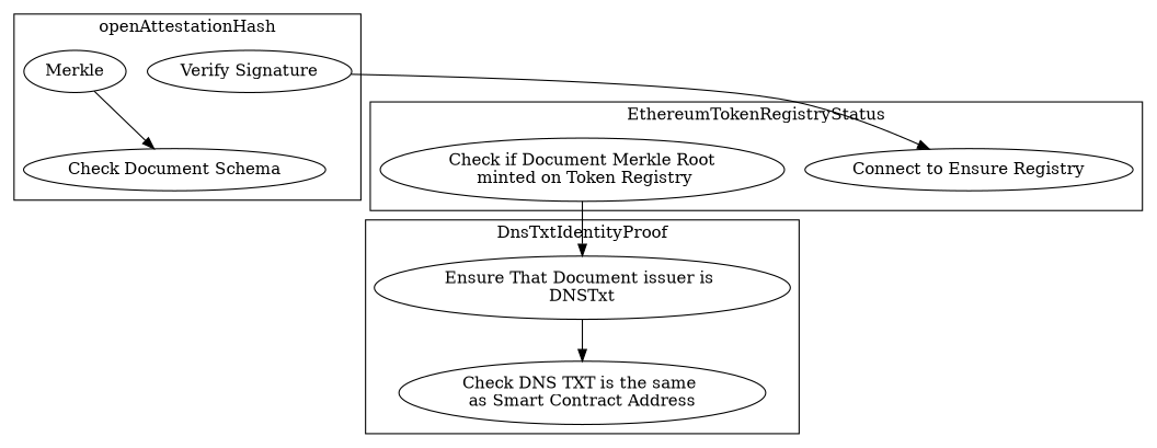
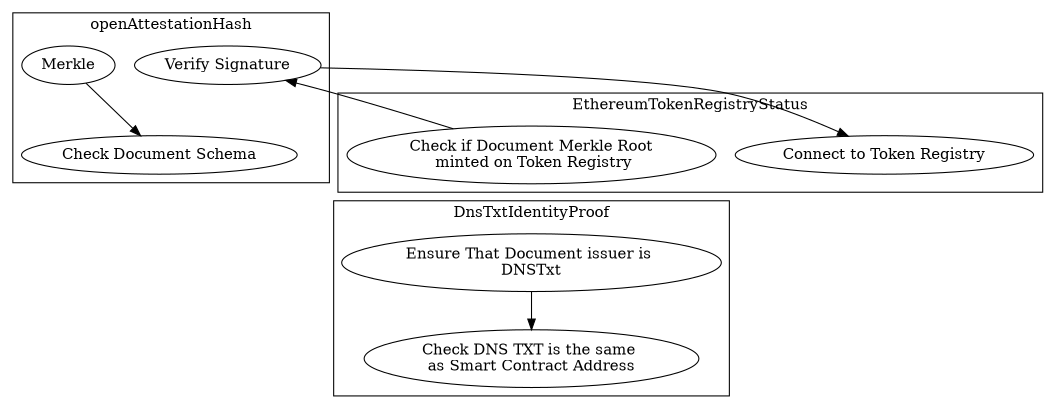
  digraph {
    n1 [label=Merkle]
    n2 [label="Check Document Schema"]
    n3 [label="Verify Signature"]
-   n4 [label="Connect to Ensure Registry"]
+   n4 [label="Connect to Token Registry"]
    n5 [label="Check if Document Merkle Root\n minted on Token Registry"]
    n6 [label="Ensure That Document issuer is \nDNSTxt"]
    n7 [label="Check DNS TXT is the same \nas Smart Contract Address"]
    subgraph cluster_1 {
      label=openAttestationHash
      n1
      n2
      n3
    }
    subgraph cluster_2 {
      label=EthereumTokenRegistryStatus
      n4
      n5
    }
    subgraph cluster_3 {
      label=DnsTxtIdentityProof
      n6
      n7
    }
    n1 -> n2
    n3 -> n4
-   n5 -> n6
+   n5 -> n3
    n6 -> n7
  }
